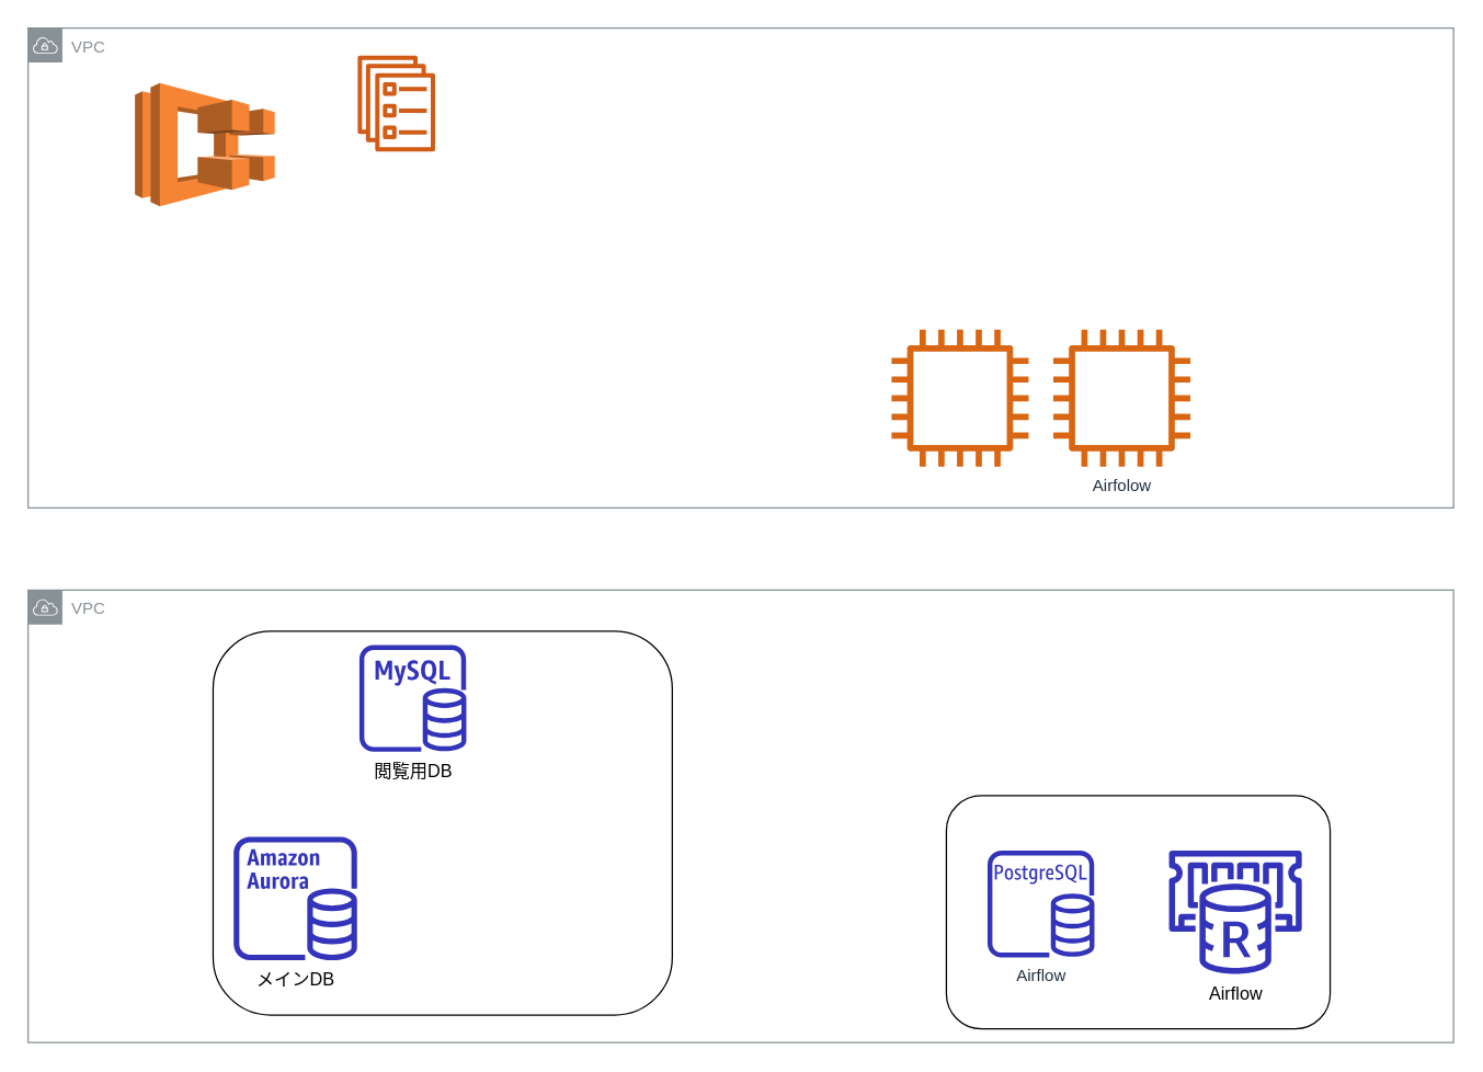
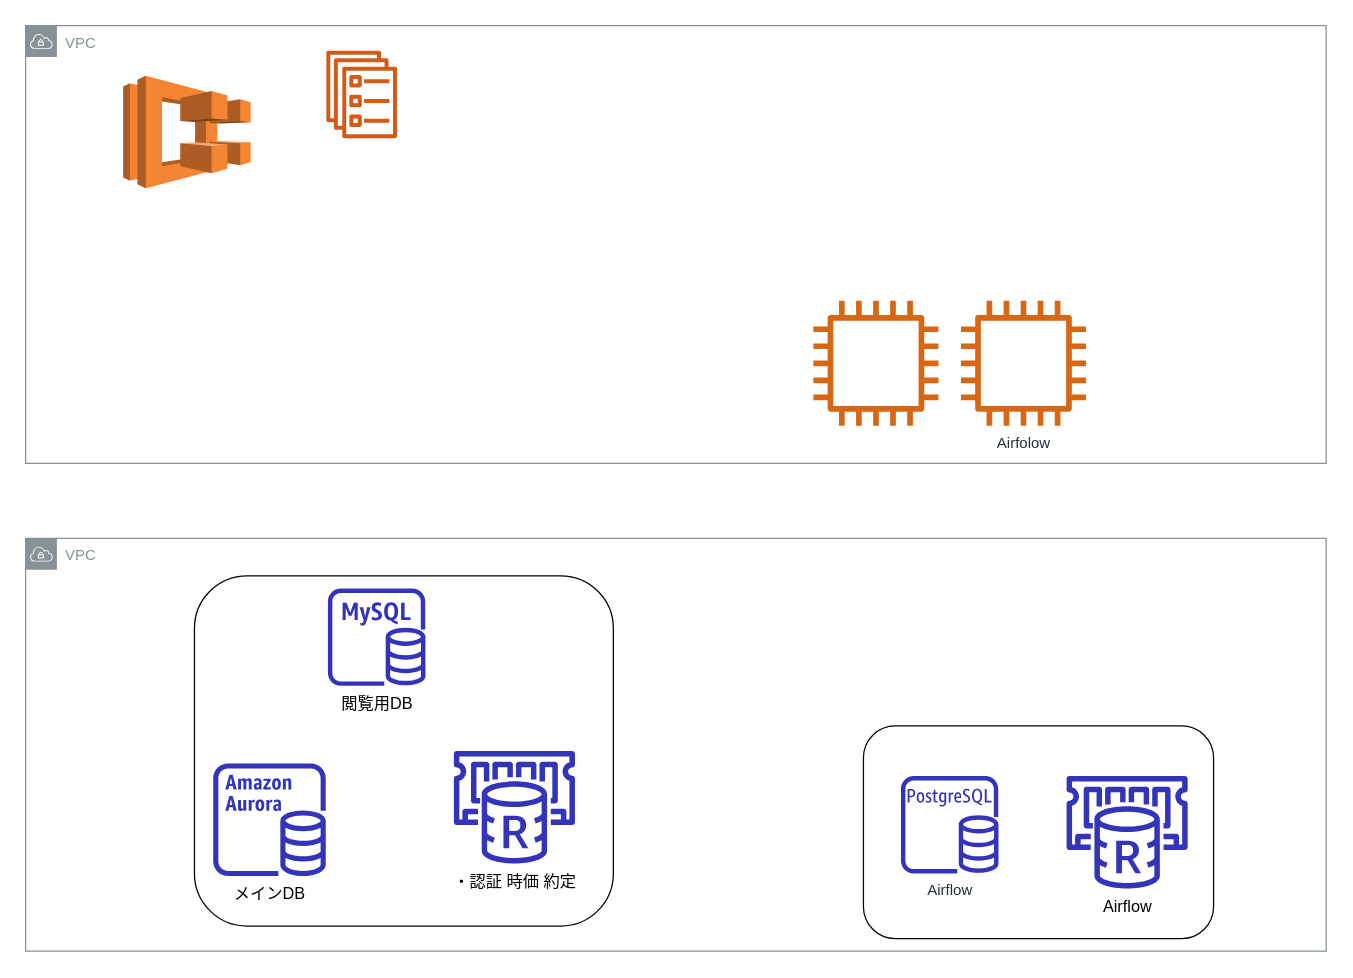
  <mxCell id="0" />
  <mxCell id="1" parent="0" />
  <mxCell id="2" value="VPC" style="outlineConnect=0;gradientColor=none;html=1;whiteSpace=wrap;fontSize=12;fontStyle=0;shape=mxgraph.aws4.group;grIcon=mxgraph.aws4.group_vpc;strokeColor=#879196;fillColor=none;verticalAlign=top;align=left;spacingLeft=30;fontColor=#879196;dashed=0;" vertex="1" parent="1"><mxGeometry x="20" y="20" width="1040" height="350" as="geometry" /></mxCell>
  <mxCell id="3" value="VPC" style="outlineConnect=0;gradientColor=none;html=1;whiteSpace=wrap;fontSize=12;fontStyle=0;shape=mxgraph.aws4.group;grIcon=mxgraph.aws4.group_vpc;strokeColor=#879196;fillColor=none;verticalAlign=top;align=left;spacingLeft=30;fontColor=#879196;dashed=0;" vertex="1" parent="1"><mxGeometry x="20" y="430" width="1040" height="330" as="geometry" /></mxCell>
  <mxCell id="4" value="&lt;span style=&quot;color: rgb(0 , 0 , 0) ; font-family: &amp;#34;arial&amp;#34; ; font-size: 13px ; text-align: left ; background-color: rgb(255 , 255 , 255)&quot;&gt;メインDB&lt;/span&gt;" style="outlineConnect=0;fontColor=#232F3E;gradientColor=none;fillColor=#3334B9;strokeColor=none;dashed=0;verticalLabelPosition=bottom;verticalAlign=top;align=center;html=1;fontSize=12;fontStyle=0;aspect=fixed;pointerEvents=1;shape=mxgraph.aws4.aurora_instance;" vertex="1" parent="1"><mxGeometry x="170" y="610" width="90" height="90" as="geometry" /></mxCell>
+ <mxCell id="5" value="&lt;span style=&quot;color: rgb(0 , 0 , 0) ; font-family: &amp;#34;arial&amp;#34; ; font-size: 13px ; text-align: left ; background-color: rgb(255 , 255 , 255)&quot;&gt;・認証 時価 約定&lt;/span&gt;" style="outlineConnect=0;fontColor=#232F3E;gradientColor=none;fillColor=#3334B9;strokeColor=none;dashed=0;verticalLabelPosition=bottom;verticalAlign=top;align=center;html=1;fontSize=12;fontStyle=0;aspect=fixed;pointerEvents=1;shape=mxgraph.aws4.elasticache_for_redis;" vertex="1" parent="1"><mxGeometry x="360" y="600" width="101.74" height="90" as="geometry" /></mxCell>
  <mxCell id="6" value="&lt;span style=&quot;color: rgb(0 , 0 , 0) ; font-family: &amp;#34;arial&amp;#34; ; font-size: 13px ; text-align: left ; background-color: rgb(255 , 255 , 255)&quot;&gt;閲覧用DB&lt;/span&gt;" style="outlineConnect=0;fontColor=#232F3E;gradientColor=none;fillColor=#3334B9;strokeColor=none;dashed=0;verticalLabelPosition=bottom;verticalAlign=top;align=center;html=1;fontSize=12;fontStyle=0;aspect=fixed;pointerEvents=1;shape=mxgraph.aws4.rds_mysql_instance;" vertex="1" parent="1"><mxGeometry x="261.74" y="470" width="78" height="78" as="geometry" /></mxCell>
  <mxCell id="7" value="Airflow" style="outlineConnect=0;fontColor=#232F3E;gradientColor=none;fillColor=#3334B9;strokeColor=none;dashed=0;verticalLabelPosition=bottom;verticalAlign=top;align=center;html=1;fontSize=12;fontStyle=0;aspect=fixed;pointerEvents=1;shape=mxgraph.aws4.rds_postgresql_instance;" vertex="1" parent="1"><mxGeometry x="720" y="620" width="78" height="78" as="geometry" /></mxCell>
  <mxCell id="8" value="&lt;div style=&quot;text-align: left&quot;&gt;&lt;font color=&quot;#000000&quot; face=&quot;arial&quot;&gt;&lt;span style=&quot;font-size: 13px ; background-color: rgb(255 , 255 , 255)&quot;&gt;Airflow&lt;/span&gt;&lt;/font&gt;&lt;/div&gt;" style="outlineConnect=0;fontColor=#232F3E;gradientColor=none;fillColor=#3334B9;strokeColor=none;dashed=0;verticalLabelPosition=bottom;verticalAlign=top;align=center;html=1;fontSize=12;fontStyle=0;aspect=fixed;pointerEvents=1;shape=mxgraph.aws4.elasticache_for_redis;" vertex="1" parent="1"><mxGeometry x="850" y="620" width="101.74" height="90" as="geometry" /></mxCell>
  <mxCell id="9" value="" style="rounded=1;whiteSpace=wrap;html=1;fillColor=none;" vertex="1" parent="1"><mxGeometry x="690" y="580" width="280" height="170" as="geometry" /></mxCell>
  <mxCell id="10" value="" style="rounded=1;whiteSpace=wrap;html=1;fillColor=none;" vertex="1" parent="1"><mxGeometry x="155" y="460" width="335" height="280" as="geometry" /></mxCell>
  <mxCell id="11" value="Airfolow" style="outlineConnect=0;fontColor=#232F3E;gradientColor=none;fillColor=#D86613;strokeColor=none;dashed=0;verticalLabelPosition=bottom;verticalAlign=top;align=center;html=1;fontSize=12;fontStyle=0;aspect=fixed;pointerEvents=1;shape=mxgraph.aws4.instance2;" vertex="1" parent="1"><mxGeometry x="768" y="240" width="100" height="100" as="geometry" /></mxCell>
  <mxCell id="12" value="" style="outlineConnect=0;fontColor=#232F3E;gradientColor=none;fillColor=#D86613;strokeColor=none;dashed=0;verticalLabelPosition=bottom;verticalAlign=top;align=center;html=1;fontSize=12;fontStyle=0;aspect=fixed;pointerEvents=1;shape=mxgraph.aws4.instance2;" vertex="1" parent="1"><mxGeometry x="650" y="240" width="100" height="100" as="geometry" /></mxCell>
  <mxCell id="13" value="" style="outlineConnect=0;dashed=0;verticalLabelPosition=bottom;verticalAlign=top;align=center;html=1;shape=mxgraph.aws3.ecs;fillColor=#F58534;gradientColor=none;" vertex="1" parent="1"><mxGeometry x="98" y="60" width="102" height="90" as="geometry" /></mxCell>
  <mxCell id="14" value="" style="outlineConnect=0;fontColor=#232F3E;gradientColor=none;fillColor=#D05C17;strokeColor=none;dashed=0;verticalLabelPosition=bottom;verticalAlign=top;align=center;html=1;fontSize=12;fontStyle=0;aspect=fixed;pointerEvents=1;shape=mxgraph.aws4.ecs_service;" vertex="1" parent="1"><mxGeometry x="260" y="40" width="57.44" height="70" as="geometry" /></mxCell>
